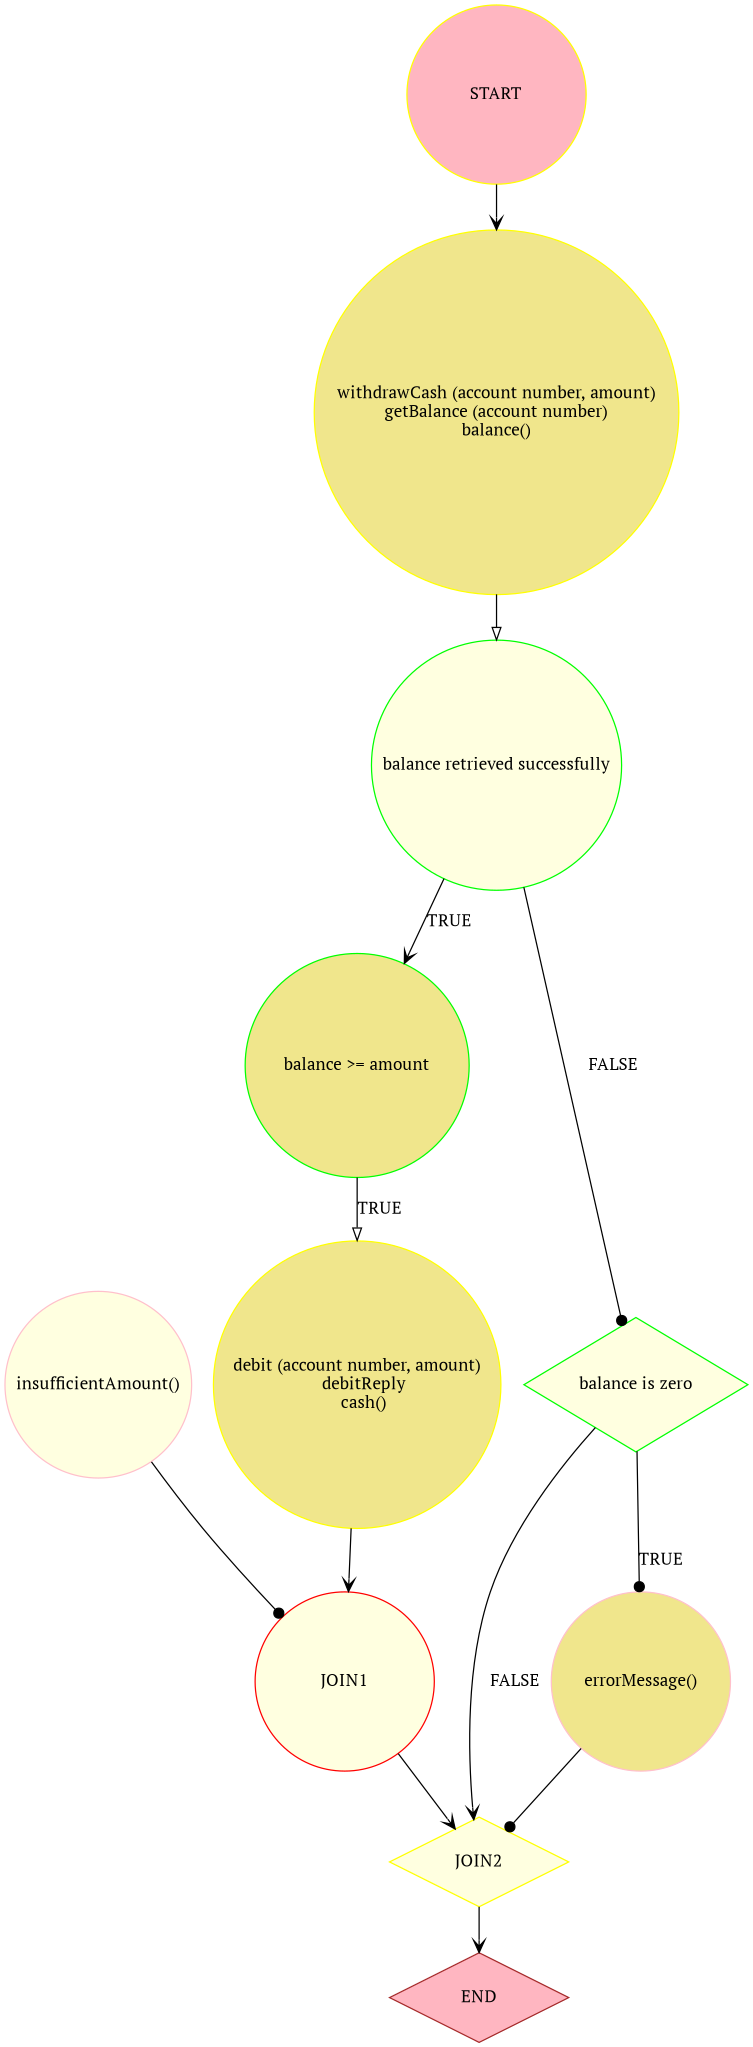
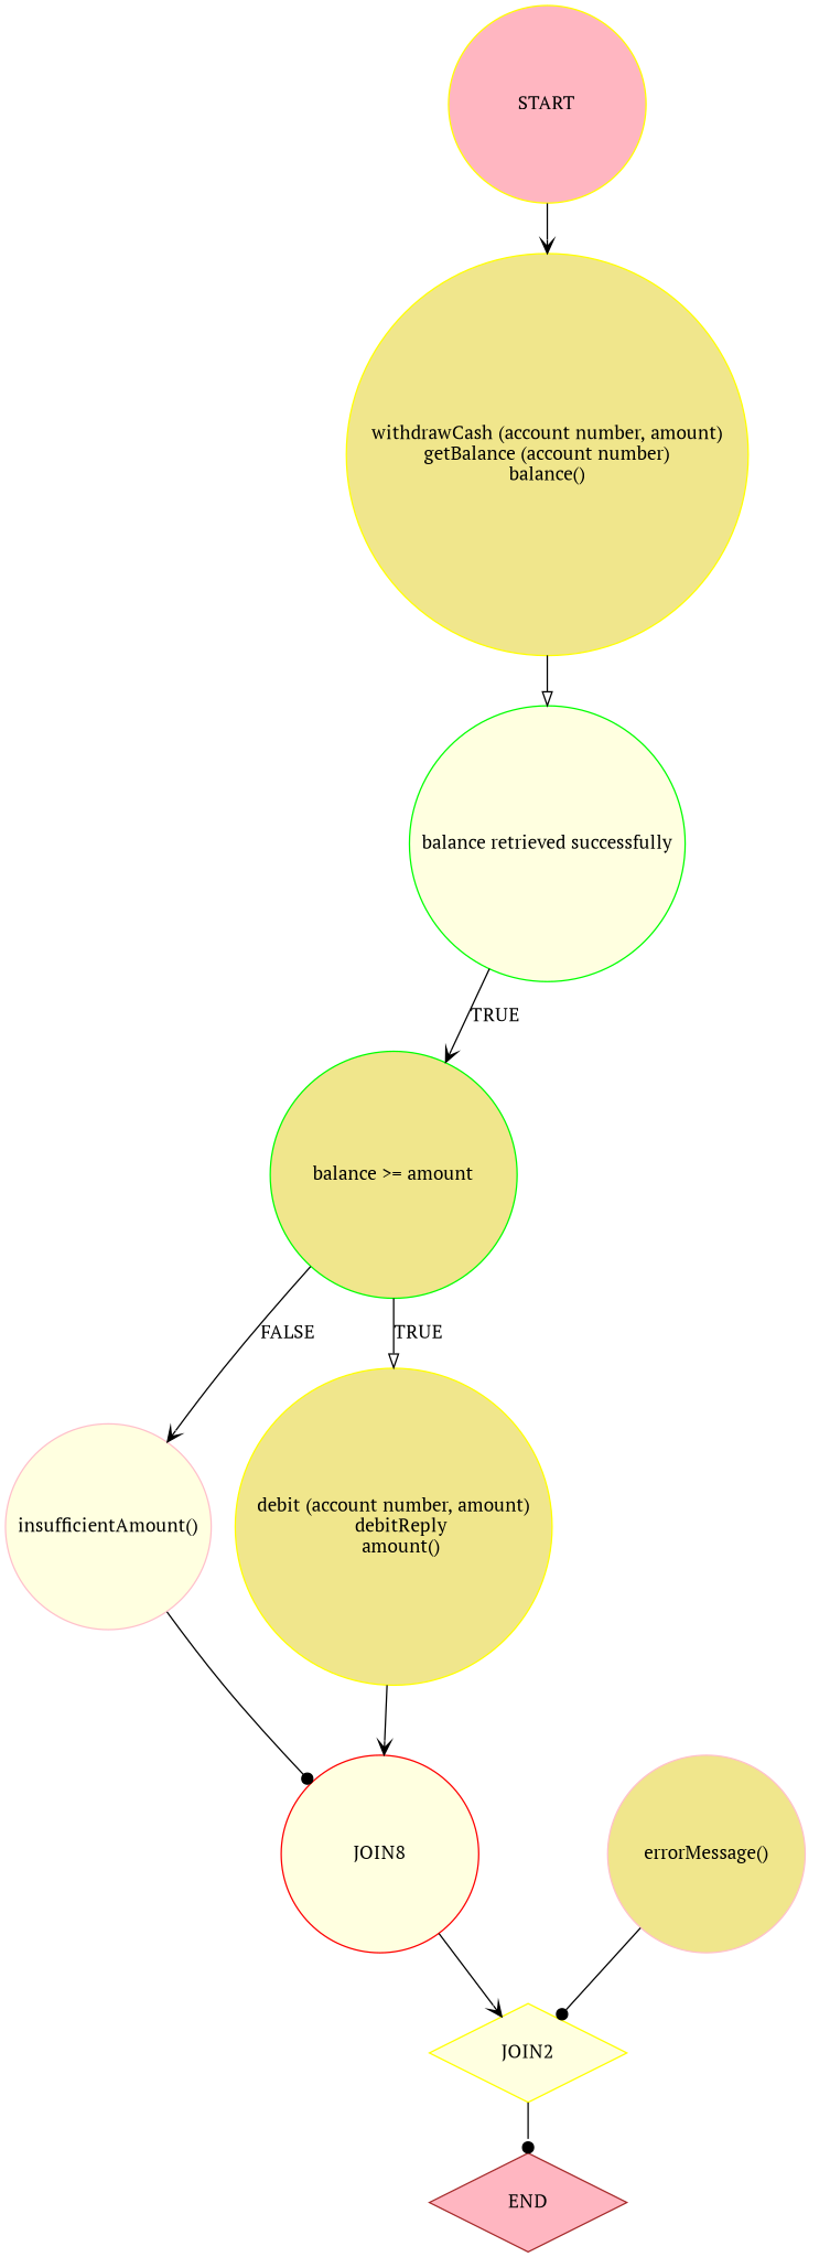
  digraph {
    fontname="PT Serif"
    node [color=yellow fillcolor=lightyellow fontname="PT Serif" shape=circle style=filled]
    edge [arrowhead=vee fontname="PT Serif"]
    n1 [fillcolor=lightpink height=1.0 label=START width=2.0]
    n2 [fillcolor=khaki height=1.0 label="withdrawCash (account number, amount)\ngetBalance (account number)\nbalance()" width=2.0]
    n3 [color=green height=1.5 label="balance retrieved successfully" width=2.5]
    n4 [color=green fillcolor=khaki height=1.5 label="balance >= amount" width=2.5]
-   n5 [color=green height=1.5 label="balance is zero" shape=diamond width=2.5]
    n6 [color=pink height=1.0 label="insufficientAmount()" width=2.0]
-   n7 [fillcolor=khaki height=1.0 label="debit (account number, amount)\n   debitReply\n   cash()" width=2.0]
+   n7 [fillcolor=khaki height=1.0 label="debit (account number, amount)\n   debitReply\n   amount()" width=2.0]
    n8 [height=1.0 label=JOIN2 shape=diamond width=2.0]
    n9 [color=pink fillcolor=khaki height=1.0 label="errorMessage()" width=2.0]
-   n10 [color=red height=1.0 label=JOIN1 width=2.0]
+   n10 [color=red height=1.0 label=JOIN8 width=2.0]
    n11 [color=brown fillcolor=lightpink height=1.0 label=END shape=diamond width=2.0]
    n1 -> n2
    n2 -> n3 [arrowhead=onormal]
    n3 -> n4 [label=TRUE]
-   n3 -> n5 [arrowhead=dot label=FALSE]
+   n4 -> n6 [label=FALSE]
    n4 -> n7 [arrowhead=onormal label=TRUE]
-   n5 -> n8 [label=FALSE]
-   n5 -> n9 [arrowhead=dot label=TRUE]
    n6 -> n10 [arrowhead=dot]
    n7 -> n10
-   n8 -> n11
+   n8 -> n11 [arrowhead=dot]
    n9 -> n8 [arrowhead=dot]
    n10 -> n8
  }
